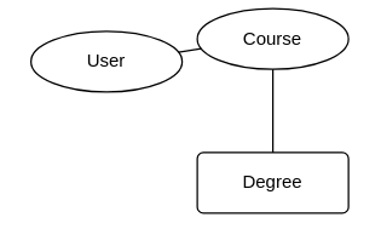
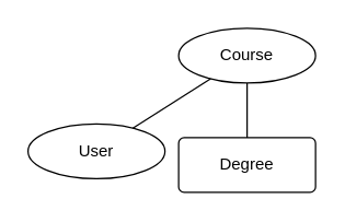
  <mxCell id="0" />
  <mxCell id="1" parent="0" />
  <mxCell id="2" value="Degree" style="rounded=1;arcSize=10;whiteSpace=wrap;html=1;align=center;" parent="1" vertex="1"><mxGeometry x="130" y="100" width="100" height="40" as="geometry" /></mxCell>
- <mxCell id="3" value="Course" style="ellipse;whiteSpace=wrap;html=1;align=center;" parent="1" vertex="1"><mxGeometry x="130" y="5" width="100" height="40" as="geometry" /></mxCell>
+ <mxCell id="3" value="Course" style="ellipse;whiteSpace=wrap;html=1;align=center;" parent="1" vertex="1"><mxGeometry x="130" y="20" width="100" height="40" as="geometry" /></mxCell>
  <mxCell id="4" value="" style="endArrow=none;html=1;rounded=0;" parent="1" source="3" target="2" edge="1"><mxGeometry relative="1" as="geometry"><mxPoint x="104" y="68" as="sourcePoint" /><mxPoint x="163" y="110" as="targetPoint" /></mxGeometry></mxCell>
- <mxCell id="5" value="User" style="ellipse;whiteSpace=wrap;html=1;align=center;" vertex="1" parent="1"><mxGeometry x="20" y="20" width="100" height="40" as="geometry" /></mxCell>
+ <mxCell id="5" value="User" style="ellipse;whiteSpace=wrap;html=1;align=center;" vertex="1" parent="1"><mxGeometry x="20" y="90" width="100" height="40" as="geometry" /></mxCell>
  <mxCell id="6" value="" style="endArrow=none;html=1;rounded=0;" edge="1" parent="1" source="5" target="3"><mxGeometry relative="1" as="geometry"><mxPoint x="-50" y="160" as="sourcePoint" /><mxPoint x="110" y="160" as="targetPoint" /></mxGeometry></mxCell>
